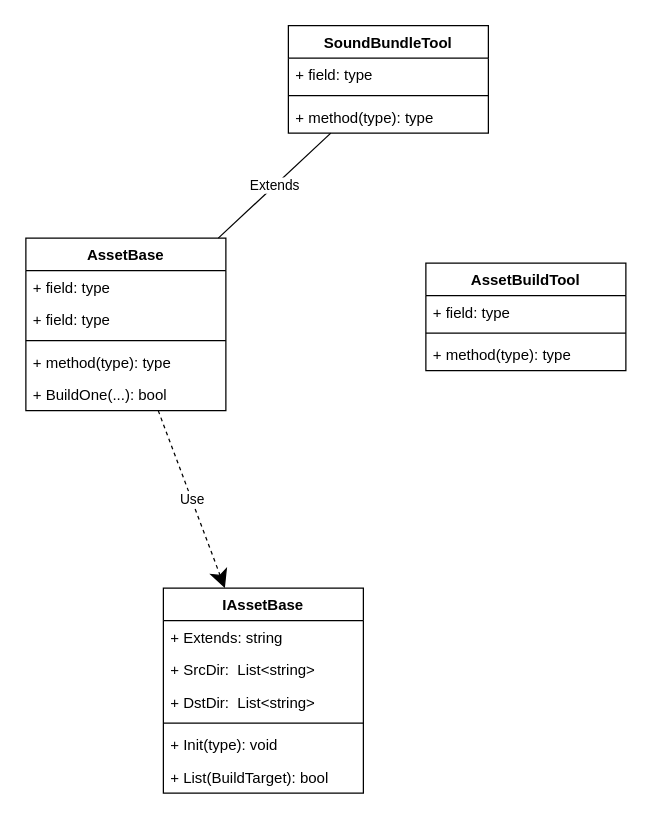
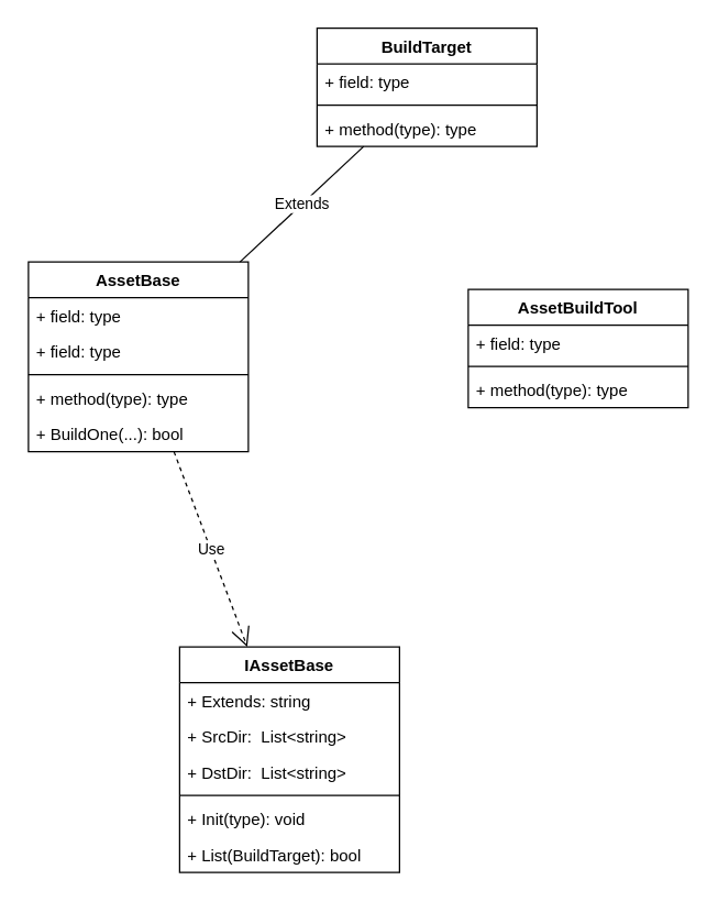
  <mxCell id="0" />
  <mxCell id="1" parent="0" />
  <mxCell id="2" value="IAssetBase" style="swimlane;fontStyle=1;align=center;verticalAlign=top;childLayout=stackLayout;horizontal=1;startSize=26;horizontalStack=0;resizeParent=1;resizeParentMax=0;resizeLast=0;collapsible=1;marginBottom=0;" vertex="1" parent="1"><mxGeometry x="130" y="470" width="160" height="164" as="geometry" /></mxCell>
  <mxCell id="3" value="+ Extends: string" style="text;strokeColor=none;fillColor=none;align=left;verticalAlign=top;spacingLeft=4;spacingRight=4;overflow=hidden;rotatable=0;points=[[0,0.5],[1,0.5]];portConstraint=eastwest;" vertex="1" parent="2"><mxGeometry y="26" width="160" height="26" as="geometry" /></mxCell>
  <mxCell id="4" value="+ SrcDir:  List&lt;string&gt; " style="text;strokeColor=none;fillColor=none;align=left;verticalAlign=top;spacingLeft=4;spacingRight=4;overflow=hidden;rotatable=0;points=[[0,0.5],[1,0.5]];portConstraint=eastwest;" vertex="1" parent="2"><mxGeometry y="52" width="160" height="26" as="geometry" /></mxCell>
  <mxCell id="5" value="+ DstDir:  List&lt;string&gt; " style="text;strokeColor=none;fillColor=none;align=left;verticalAlign=top;spacingLeft=4;spacingRight=4;overflow=hidden;rotatable=0;points=[[0,0.5],[1,0.5]];portConstraint=eastwest;" vertex="1" parent="2"><mxGeometry y="78" width="160" height="26" as="geometry" /></mxCell>
  <mxCell id="6" value="" style="line;strokeWidth=1;fillColor=none;align=left;verticalAlign=middle;spacingTop=-1;spacingLeft=3;spacingRight=3;rotatable=0;labelPosition=right;points=[];portConstraint=eastwest;" vertex="1" parent="2"><mxGeometry y="104" width="160" height="8" as="geometry" /></mxCell>
  <mxCell id="7" value="+ Init(type): void" style="text;strokeColor=none;fillColor=none;align=left;verticalAlign=top;spacingLeft=4;spacingRight=4;overflow=hidden;rotatable=0;points=[[0,0.5],[1,0.5]];portConstraint=eastwest;" vertex="1" parent="2"><mxGeometry y="112" width="160" height="26" as="geometry" /></mxCell>
  <mxCell id="8" value="+ List(BuildTarget): bool" style="text;strokeColor=none;fillColor=none;align=left;verticalAlign=top;spacingLeft=4;spacingRight=4;overflow=hidden;rotatable=0;points=[[0,0.5],[1,0.5]];portConstraint=eastwest;" vertex="1" parent="2"><mxGeometry y="138" width="160" height="26" as="geometry" /></mxCell>
  <mxCell id="9" value="AssetBase" style="swimlane;fontStyle=1;align=center;verticalAlign=top;childLayout=stackLayout;horizontal=1;startSize=26;horizontalStack=0;resizeParent=1;resizeParentMax=0;resizeLast=0;collapsible=1;marginBottom=0;" vertex="1" parent="1"><mxGeometry x="20" y="190" width="160" height="138" as="geometry" /></mxCell>
  <mxCell id="10" value="+ field: type" style="text;strokeColor=none;fillColor=none;align=left;verticalAlign=top;spacingLeft=4;spacingRight=4;overflow=hidden;rotatable=0;points=[[0,0.5],[1,0.5]];portConstraint=eastwest;" vertex="1" parent="9"><mxGeometry y="26" width="160" height="26" as="geometry" /></mxCell>
  <mxCell id="11" value="+ field: type" style="text;strokeColor=none;fillColor=none;align=left;verticalAlign=top;spacingLeft=4;spacingRight=4;overflow=hidden;rotatable=0;points=[[0,0.5],[1,0.5]];portConstraint=eastwest;" vertex="1" parent="9"><mxGeometry y="52" width="160" height="26" as="geometry" /></mxCell>
  <mxCell id="12" value="" style="line;strokeWidth=1;fillColor=none;align=left;verticalAlign=middle;spacingTop=-1;spacingLeft=3;spacingRight=3;rotatable=0;labelPosition=right;points=[];portConstraint=eastwest;" vertex="1" parent="9"><mxGeometry y="78" width="160" height="8" as="geometry" /></mxCell>
  <mxCell id="13" value="+ method(type): type" style="text;strokeColor=none;fillColor=none;align=left;verticalAlign=top;spacingLeft=4;spacingRight=4;overflow=hidden;rotatable=0;points=[[0,0.5],[1,0.5]];portConstraint=eastwest;" vertex="1" parent="9"><mxGeometry y="86" width="160" height="26" as="geometry" /></mxCell>
  <mxCell id="14" value="+ BuildOne(...): bool" style="text;strokeColor=none;fillColor=none;align=left;verticalAlign=top;spacingLeft=4;spacingRight=4;overflow=hidden;rotatable=0;points=[[0,0.5],[1,0.5]];portConstraint=eastwest;" vertex="1" parent="9"><mxGeometry y="112" width="160" height="26" as="geometry" /></mxCell>
- <mxCell id="15" value="Use" style="endArrow=classic;endSize=12;dashed=1;html=1;" edge="1" parent="1" source="9" target="2"><mxGeometry width="160" relative="1" as="geometry"><mxPoint x="310" y="290" as="sourcePoint" /><mxPoint x="470" y="290" as="targetPoint" /></mxGeometry></mxCell>
- <mxCell id="16" value="SoundBundleTool" style="swimlane;fontStyle=1;align=center;verticalAlign=top;childLayout=stackLayout;horizontal=1;startSize=26;horizontalStack=0;resizeParent=1;resizeParentMax=0;resizeLast=0;collapsible=1;marginBottom=0;" vertex="1" parent="1"><mxGeometry x="230" y="20" width="160" height="86" as="geometry" /></mxCell>
+ <mxCell id="15" value="Use" style="endArrow=open;endSize=12;dashed=1;html=1;" edge="1" parent="1" source="9" target="2"><mxGeometry width="160" relative="1" as="geometry"><mxPoint x="310" y="290" as="sourcePoint" /><mxPoint x="470" y="290" as="targetPoint" /></mxGeometry></mxCell>
+ <mxCell id="16" value="BuildTarget" style="swimlane;fontStyle=1;align=center;verticalAlign=top;childLayout=stackLayout;horizontal=1;startSize=26;horizontalStack=0;resizeParent=1;resizeParentMax=0;resizeLast=0;collapsible=1;marginBottom=0;" vertex="1" parent="1"><mxGeometry x="230" y="20" width="160" height="86" as="geometry" /></mxCell>
  <mxCell id="17" value="+ field: type" style="text;strokeColor=none;fillColor=none;align=left;verticalAlign=top;spacingLeft=4;spacingRight=4;overflow=hidden;rotatable=0;points=[[0,0.5],[1,0.5]];portConstraint=eastwest;" vertex="1" parent="16"><mxGeometry y="26" width="160" height="26" as="geometry" /></mxCell>
  <mxCell id="18" value="" style="line;strokeWidth=1;fillColor=none;align=left;verticalAlign=middle;spacingTop=-1;spacingLeft=3;spacingRight=3;rotatable=0;labelPosition=right;points=[];portConstraint=eastwest;" vertex="1" parent="16"><mxGeometry y="52" width="160" height="8" as="geometry" /></mxCell>
  <mxCell id="19" value="+ method(type): type" style="text;strokeColor=none;fillColor=none;align=left;verticalAlign=top;spacingLeft=4;spacingRight=4;overflow=hidden;rotatable=0;points=[[0,0.5],[1,0.5]];portConstraint=eastwest;" vertex="1" parent="16"><mxGeometry y="60" width="160" height="26" as="geometry" /></mxCell>
  <mxCell id="20" value="Extends" style="endArrow=none;endSize=16;endFill=0;html=1;" edge="1" parent="1" source="16" target="9"><mxGeometry width="160" relative="1" as="geometry"><mxPoint x="310" y="290" as="sourcePoint" /><mxPoint x="470" y="290" as="targetPoint" /></mxGeometry></mxCell>
  <mxCell id="21" value="AssetBuildTool" style="swimlane;fontStyle=1;align=center;verticalAlign=top;childLayout=stackLayout;horizontal=1;startSize=26;horizontalStack=0;resizeParent=1;resizeParentMax=0;resizeLast=0;collapsible=1;marginBottom=0;" vertex="1" parent="1"><mxGeometry x="340" y="210" width="160" height="86" as="geometry" /></mxCell>
  <mxCell id="22" value="+ field: type" style="text;strokeColor=none;fillColor=none;align=left;verticalAlign=top;spacingLeft=4;spacingRight=4;overflow=hidden;rotatable=0;points=[[0,0.5],[1,0.5]];portConstraint=eastwest;" vertex="1" parent="21"><mxGeometry y="26" width="160" height="26" as="geometry" /></mxCell>
  <mxCell id="23" value="" style="line;strokeWidth=1;fillColor=none;align=left;verticalAlign=middle;spacingTop=-1;spacingLeft=3;spacingRight=3;rotatable=0;labelPosition=right;points=[];portConstraint=eastwest;" vertex="1" parent="21"><mxGeometry y="52" width="160" height="8" as="geometry" /></mxCell>
  <mxCell id="24" value="+ method(type): type" style="text;strokeColor=none;fillColor=none;align=left;verticalAlign=top;spacingLeft=4;spacingRight=4;overflow=hidden;rotatable=0;points=[[0,0.5],[1,0.5]];portConstraint=eastwest;" vertex="1" parent="21"><mxGeometry y="60" width="160" height="26" as="geometry" /></mxCell>
